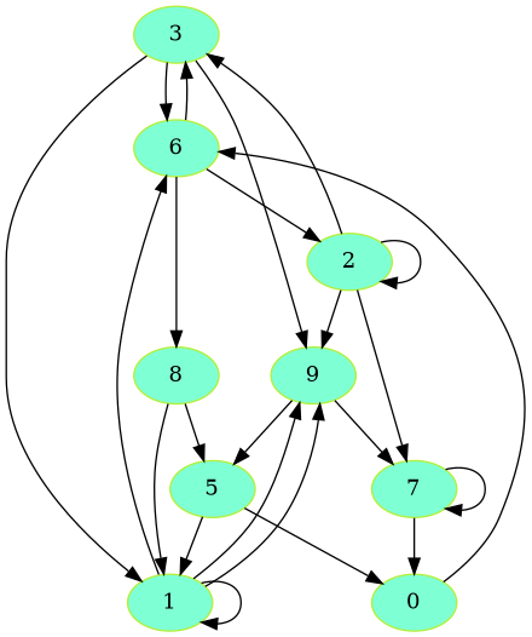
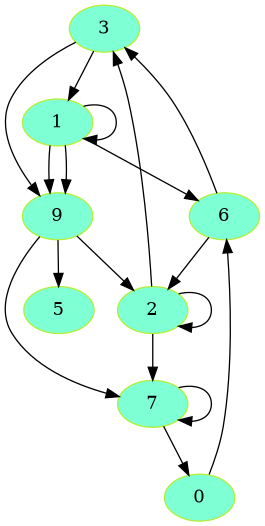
  digraph {
    node [color=olivedrab2 fillcolor=aquamarine style=filled]
    n1 [label=3]
    n2 [label=6]
    n3 [label=1]
    n4 [label=9]
-   n5 [label=8]
    n6 [label=2]
    n7 [label=5]
    n8 [label=7]
    n9 [label=0]
-   n1 -> n2
    n1 -> n3
    n1 -> n4
    n2 -> n1
-   n2 -> n5
    n2 -> n6
    n3 -> n2
    n3 -> n3
    n3 -> n4
    n3 -> n4
-   n6 -> n4
+   n4 -> n6
    n4 -> n7
    n4 -> n8
-   n5 -> n3
-   n5 -> n7
    n6 -> n1
    n6 -> n6
    n6 -> n8
-   n7 -> n3
-   n7 -> n9
    n8 -> n8
    n8 -> n9
    n9 -> n2
  }
